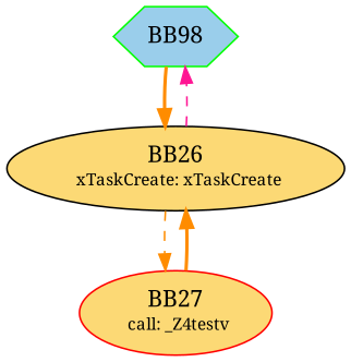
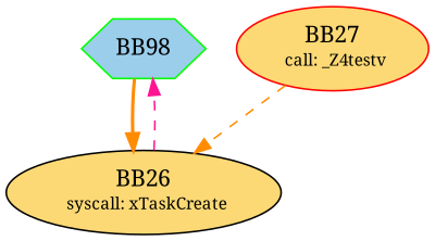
  digraph {
    fontname="Noto Serif"
    node [fillcolor="#FCD975" fontname="Noto Serif" style=filled]
    edge [color=darkorange fontname="Noto Serif" style=bold]
    n1 [color=green fillcolor="#9ACEEB" label=BB98 shape=hexagon]
-   n2 [label=<BB26<BR /> <FONT POINT-SIZE="10">xTaskCreate: xTaskCreate</FONT>>]
+   n2 [label=<BB26<BR /> <FONT POINT-SIZE="10">syscall: xTaskCreate</FONT>>]
    n3 [color=red label=<BB27<BR /> <FONT POINT-SIZE="10">call: _Z4testv</FONT>>]
    n1 -> n2
    n2 -> n1 [color=deeppink style=dashed]
-   n2 -> n3 [style=dashed]
-   n3 -> n2
+   n3 -> n2 [style=dashed]
  }
